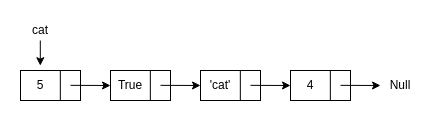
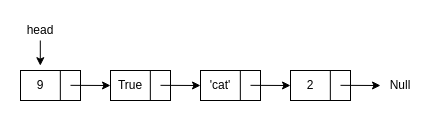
  <mxCell id="0" />
  <mxCell id="1" parent="0" />
  <mxCell id="2" value="" style="rounded=0;whiteSpace=wrap;html=1;" vertex="1" parent="1"><mxGeometry x="20" y="70" width="60" height="30" as="geometry" /></mxCell>
  <mxCell id="3" value="" style="endArrow=none;html=1;" edge="1" parent="1"><mxGeometry width="50" height="50" relative="1" as="geometry"><mxPoint x="59.83" y="100" as="sourcePoint" /><mxPoint x="59.83" y="70" as="targetPoint" /></mxGeometry></mxCell>
- <mxCell id="4" value="5" style="text;html=1;strokeColor=none;fillColor=none;align=center;verticalAlign=middle;whiteSpace=wrap;rounded=0;" vertex="1" parent="1"><mxGeometry x="20" y="70" width="40" height="30" as="geometry" /></mxCell>
+ <mxCell id="4" value="9" style="text;html=1;strokeColor=none;fillColor=none;align=center;verticalAlign=middle;whiteSpace=wrap;rounded=0;" vertex="1" parent="1"><mxGeometry x="20" y="70" width="40" height="30" as="geometry" /></mxCell>
  <mxCell id="5" value="" style="rounded=0;whiteSpace=wrap;html=1;" vertex="1" parent="1"><mxGeometry x="110" y="70" width="60" height="30" as="geometry" /></mxCell>
  <mxCell id="6" value="" style="endArrow=none;html=1;" edge="1" parent="1"><mxGeometry width="50" height="50" relative="1" as="geometry"><mxPoint x="149.83" y="100" as="sourcePoint" /><mxPoint x="149.83" y="70" as="targetPoint" /></mxGeometry></mxCell>
  <mxCell id="7" value="True" style="text;html=1;strokeColor=none;fillColor=none;align=center;verticalAlign=middle;whiteSpace=wrap;rounded=0;" vertex="1" parent="1"><mxGeometry x="110" y="70" width="40" height="30" as="geometry" /></mxCell>
  <mxCell id="8" value="" style="rounded=0;whiteSpace=wrap;html=1;" vertex="1" parent="1"><mxGeometry x="200" y="70" width="60" height="30" as="geometry" /></mxCell>
  <mxCell id="9" value="" style="endArrow=none;html=1;" edge="1" parent="1"><mxGeometry width="50" height="50" relative="1" as="geometry"><mxPoint x="239.83" y="100" as="sourcePoint" /><mxPoint x="239.83" y="70" as="targetPoint" /></mxGeometry></mxCell>
  <mxCell id="10" value="'cat'" style="text;html=1;strokeColor=none;fillColor=none;align=center;verticalAlign=middle;whiteSpace=wrap;rounded=0;" vertex="1" parent="1"><mxGeometry x="200" y="70" width="40" height="30" as="geometry" /></mxCell>
  <mxCell id="11" value="" style="rounded=0;whiteSpace=wrap;html=1;" vertex="1" parent="1"><mxGeometry x="290" y="70" width="60" height="30" as="geometry" /></mxCell>
  <mxCell id="12" value="" style="endArrow=none;html=1;" edge="1" parent="1"><mxGeometry width="50" height="50" relative="1" as="geometry"><mxPoint x="329.83" y="100" as="sourcePoint" /><mxPoint x="329.83" y="70" as="targetPoint" /></mxGeometry></mxCell>
- <mxCell id="13" value="4" style="text;html=1;strokeColor=none;fillColor=none;align=center;verticalAlign=middle;whiteSpace=wrap;rounded=0;" vertex="1" parent="1"><mxGeometry x="290" y="70" width="40" height="30" as="geometry" /></mxCell>
+ <mxCell id="13" value="2" style="text;html=1;strokeColor=none;fillColor=none;align=center;verticalAlign=middle;whiteSpace=wrap;rounded=0;" vertex="1" parent="1"><mxGeometry x="290" y="70" width="40" height="30" as="geometry" /></mxCell>
  <mxCell id="14" value="" style="endArrow=classic;html=1;" parent="1" edge="1"><mxGeometry width="50" height="50" relative="1" as="geometry"><mxPoint x="70" y="84.83" as="sourcePoint" /><mxPoint x="110" y="85" as="targetPoint" /></mxGeometry></mxCell>
  <mxCell id="15" value="" style="endArrow=classic;html=1;" edge="1" parent="1"><mxGeometry width="50" height="50" relative="1" as="geometry"><mxPoint x="160" y="84.83" as="sourcePoint" /><mxPoint x="200" y="85" as="targetPoint" /></mxGeometry></mxCell>
  <mxCell id="16" value="" style="endArrow=classic;html=1;" edge="1" parent="1"><mxGeometry width="50" height="50" relative="1" as="geometry"><mxPoint x="250" y="84.83" as="sourcePoint" /><mxPoint x="290" y="85" as="targetPoint" /></mxGeometry></mxCell>
  <mxCell id="17" value="" style="endArrow=classic;html=1;" edge="1" parent="1"><mxGeometry width="50" height="50" relative="1" as="geometry"><mxPoint x="340" y="84.83" as="sourcePoint" /><mxPoint x="380" y="85" as="targetPoint" /></mxGeometry></mxCell>
  <mxCell id="18" value="Null" style="text;html=1;strokeColor=none;fillColor=none;align=center;verticalAlign=middle;whiteSpace=wrap;rounded=0;" vertex="1" parent="1"><mxGeometry x="380" y="70" width="40" height="30" as="geometry" /></mxCell>
- <mxCell id="19" value="cat" style="text;html=1;strokeColor=none;fillColor=none;align=center;verticalAlign=middle;whiteSpace=wrap;rounded=0;" vertex="1" parent="1"><mxGeometry x="20" y="20" width="40" height="20" as="geometry" /></mxCell>
+ <mxCell id="19" value="head" style="text;html=1;strokeColor=none;fillColor=none;align=center;verticalAlign=middle;whiteSpace=wrap;rounded=0;" vertex="1" parent="1"><mxGeometry x="20" y="20" width="40" height="20" as="geometry" /></mxCell>
  <mxCell id="20" value="" style="endArrow=classic;html=1;" edge="1" parent="1"><mxGeometry width="50" height="50" relative="1" as="geometry"><mxPoint x="39.8" y="40" as="sourcePoint" /><mxPoint x="39.8" y="65.17" as="targetPoint" /></mxGeometry></mxCell>
